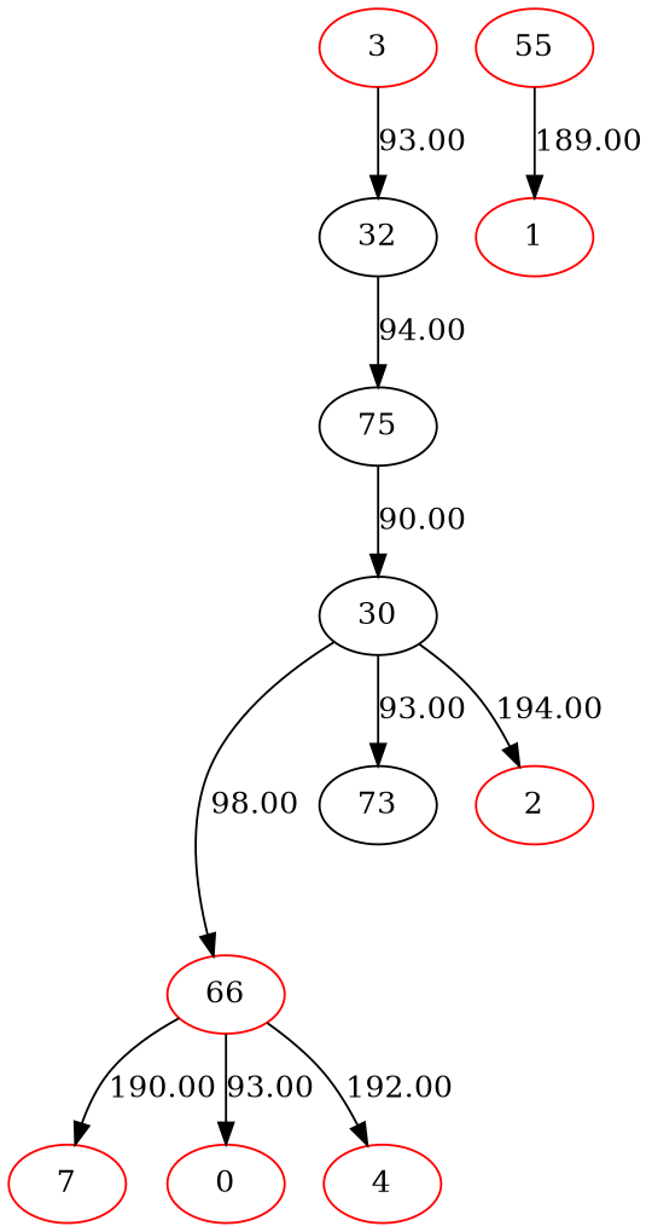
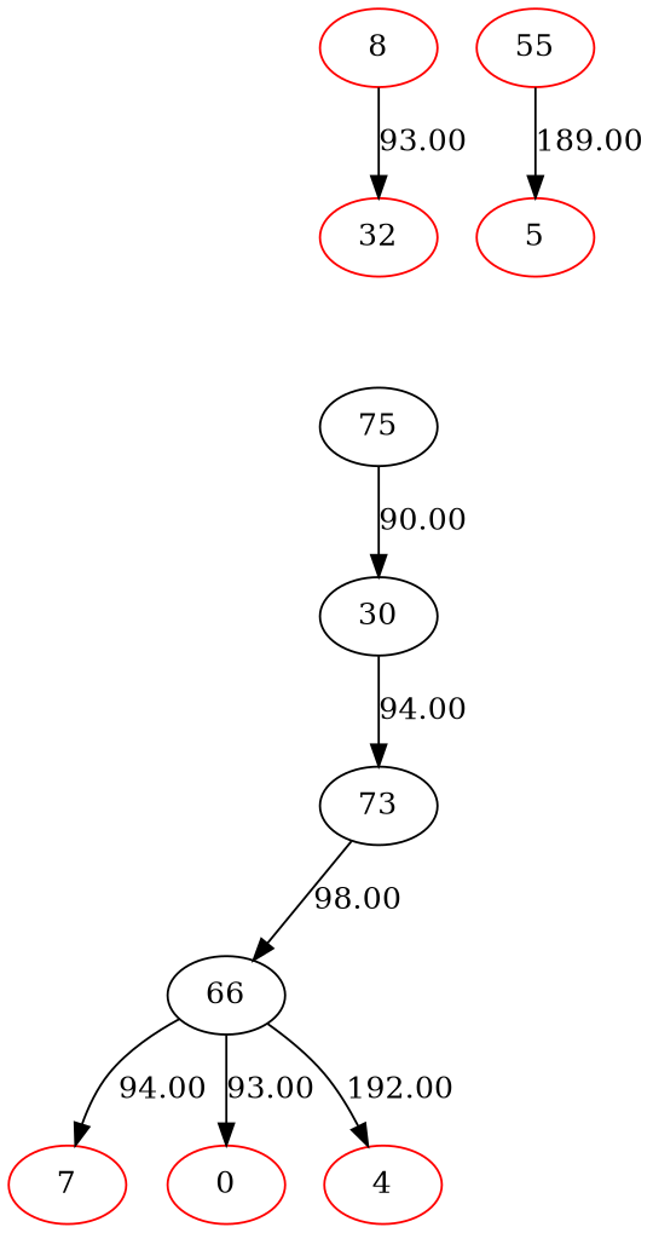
  digraph {
    node [color=red]
-   32 [color=black]
+   32
    75 [color=black]
    30 [color=black]
    n4 [label=7]
-   66
+   66 [color=black]
    0
    4
-   3
+   3 [label=8]
    55
-   5 [label=1]
+   5
    73 [color=black]
-   2
-   32 -> 75 [label=94.00]
    75 -> 30 [label=90.00]
-   30 -> 73 [label=93.00]
-   30 -> 2 [label=194.00]
-   66 -> n4 [label=190.00]
+   30 -> 73 [label=94.00]
+   66 -> n4 [label=94.00]
    66 -> 0 [label=93.00]
    66 -> 4 [label=192.00]
    3 -> 32 [label=93.00]
    55 -> 5 [label=189.00]
-   30 -> 66 [label=98.00]
+   73 -> 66 [label=98.00]
  }
